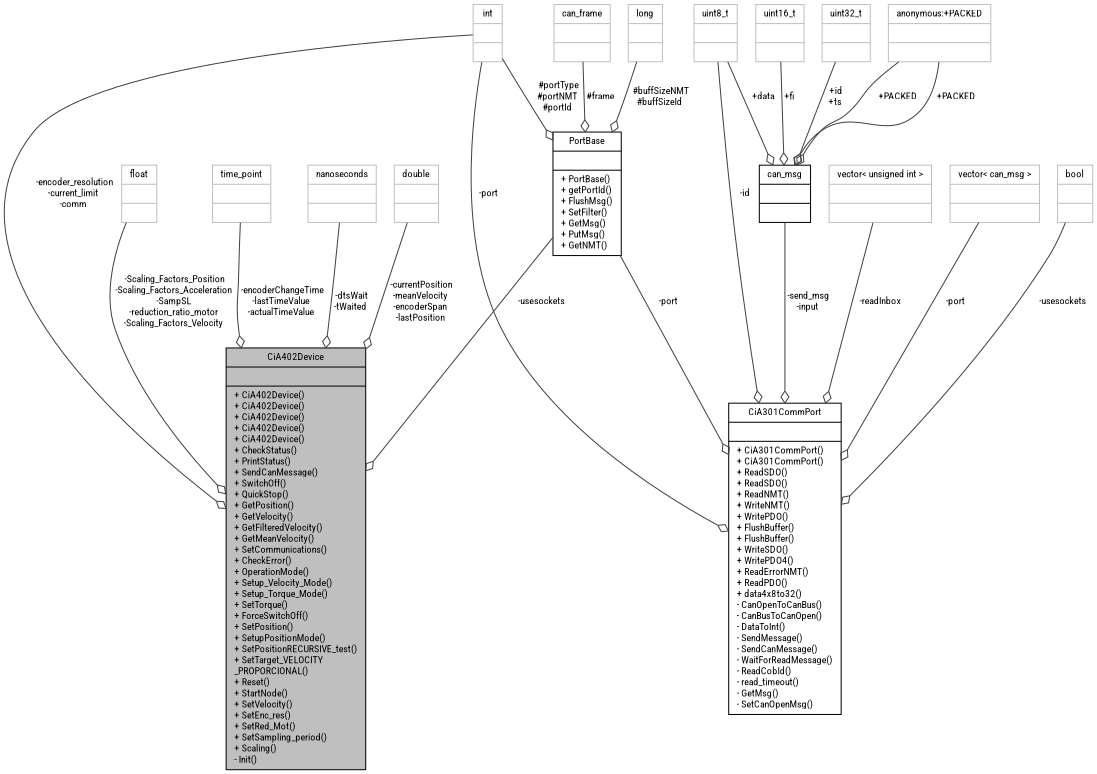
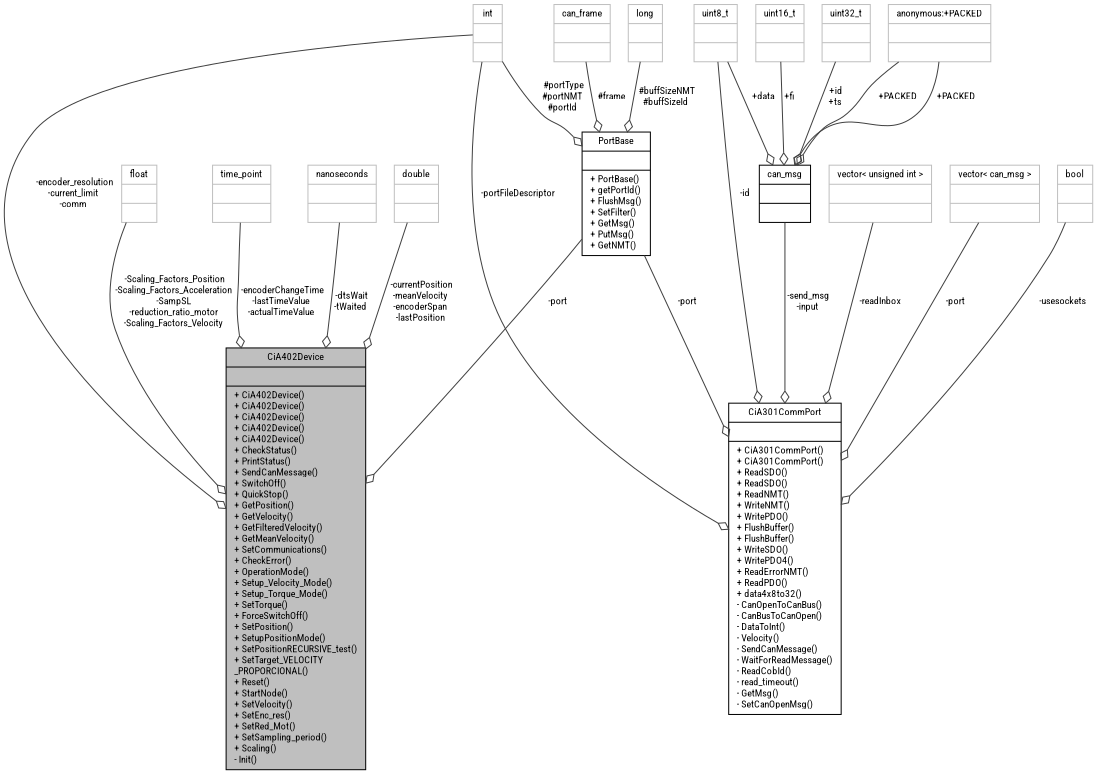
  digraph {
    fontname="Roboto Condensed"
    node [color=grey75 fontname="Roboto Condensed" fontsize=10 shape=record]
    edge [arrowhead=odiamond color=grey25 fontname="Roboto Condensed" fontsize=10 labelfontname=Helvetica labelfontsize=10 style=solid]
    n1 [color=black fillcolor=grey75 fontcolor=black height=0.2 label="{CiA402Device\n||+ CiA402Device()\l+ CiA402Device()\l+ CiA402Device()\l+ CiA402Device()\l+ CiA402Device()\l+ CheckStatus()\l+ PrintStatus()\l+ SendCanMessage()\l+ SwitchOff()\l+ QuickStop()\l+ GetPosition()\l+ GetVelocity()\l+ GetFilteredVelocity()\l+ GetMeanVelocity()\l+ SetCommunications()\l+ CheckError()\l+ OperationMode()\l+ Setup_Velocity_Mode()\l+ Setup_Torque_Mode()\l+ SetTorque()\l+ ForceSwitchOff()\l+ SetPosition()\l+ SetupPositionMode()\l+ SetPositionRECURSIVE_test()\l+ SetTarget_VELOCITY\l_PROPORCIONAL()\l+ Reset()\l+ StartNode()\l+ SetVelocity()\l+ SetEnc_res()\l+ SetRed_Mot()\l+ SetSampling_period()\l+ Scaling()\l- Init()\l}" style=filled width=0.4]
-   n2 [color=black height=0.2 label="{CiA301CommPort\n||+ CiA301CommPort()\l+ CiA301CommPort()\l+ ReadSDO()\l+ ReadSDO()\l+ ReadNMT()\l+ WriteNMT()\l+ WritePDO()\l+ FlushBuffer()\l+ FlushBuffer()\l+ WriteSDO()\l+ WritePDO4()\l+ ReadErrorNMT()\l+ ReadPDO()\l+ data4x8to32()\l- CanOpenToCanBus()\l- CanBusToCanOpen()\l- DataToInt()\l- SendMessage()\l- SendCanMessage()\l- WaitForReadMessage()\l- ReadCobId()\l- read_timeout()\l- GetMsg()\l- SetCanOpenMsg()\l}" width=0.4]
+   n2 [color=black height=0.2 label="{CiA301CommPort\n||+ CiA301CommPort()\l+ CiA301CommPort()\l+ ReadSDO()\l+ ReadSDO()\l+ ReadNMT()\l+ WriteNMT()\l+ WritePDO()\l+ FlushBuffer()\l+ FlushBuffer()\l+ WriteSDO()\l+ WritePDO4()\l+ ReadErrorNMT()\l+ ReadPDO()\l+ data4x8to32()\l- CanOpenToCanBus()\l- CanBusToCanOpen()\l- DataToInt()\l- Velocity()\l- SendCanMessage()\l- WaitForReadMessage()\l- ReadCobId()\l- read_timeout()\l- GetMsg()\l- SetCanOpenMsg()\l}" width=0.4]
    n3 [color=black height=0.2 label="{PortBase\n||+ PortBase()\l+ getPortId()\l+ FlushMsg()\l+ SetFilter()\l+ GetMsg()\l+ PutMsg()\l+ GetNMT()\l}" width=0.4]
    n4 [height=0.2 label="{can_frame\n||}" width=0.4]
    n5 [height=0.2 label="{int\n||}" width=0.4]
    n6 [height=0.2 label="{long\n||}" width=0.4]
    n7 [height=0.2 label="{vector\< can_msg \>\n||}" width=0.4]
    n8 [height=0.2 label="{bool\n||}" width=0.4]
    n9 [height=0.2 label="{uint8_t\n||}" width=0.4]
    n10 [color=black height=0.2 label="{can_msg\n||}" width=0.4]
    n11 [height=0.2 label="{anonymous:+PACKED\n||}" width=0.4]
    n12 [height=0.2 label="{uint16_t\n||}" width=0.4]
    n13 [height=0.2 label="{uint32_t\n||}" width=0.4]
    n14 [height=0.2 label="{vector\< unsigned int \>\n||}" width=0.4]
    n15 [height=0.2 label="{nanoseconds\n||}" width=0.4]
    n16 [height=0.2 label="{double\n||}" width=0.4]
    n17 [height=0.2 label="{float\n||}" width=0.4]
    n18 [height=0.2 label="{time_point\n||}" width=0.4]
-   n3 -> n1 [label=" -usesockets"]
+   n3 -> n1 [label=" -port"]
    n3 -> n2 [label=" -port"]
    n4 -> n3 [label=" #frame"]
    n5 -> n1 [label=" -encoder_resolution\n-current_limit\n-comm"]
-   n5 -> n2 [label=" -port"]
+   n5 -> n2 [label=" -portFileDescriptor"]
    n5 -> n3 [label=" #portType\n#portNMT\n#portId"]
    n6 -> n3 [label=" #buffSizeNMT\n#buffSizeId"]
    n7 -> n2 [label=" -port"]
    n8 -> n2 [label=" -usesockets"]
    n9 -> n2 [label=" -id"]
    n9 -> n10 [label=" +data"]
    n10 -> n2 [label=" -send_msg\n-input"]
    n11 -> n10 [label=" +PACKED"]
    n11 -> n10 [label=" +PACKED"]
    n12 -> n10 [label=" +fi"]
    n13 -> n10 [label=" +id\n+ts"]
    n14 -> n2 [label=" -readInbox"]
    n15 -> n1 [label=" -dtsWait\n-tWaited"]
    n16 -> n1 [label=" -currentPosition\n-meanVelocity\n-encoderSpan\n-lastPosition"]
    n17 -> n1 [label=" -Scaling_Factors_Position\n-Scaling_Factors_Acceleration\n-SampSL\n-reduction_ratio_motor\n-Scaling_Factors_Velocity"]
    n18 -> n1 [label=" -encoderChangeTime\n-lastTimeValue\n-actualTimeValue"]
  }
